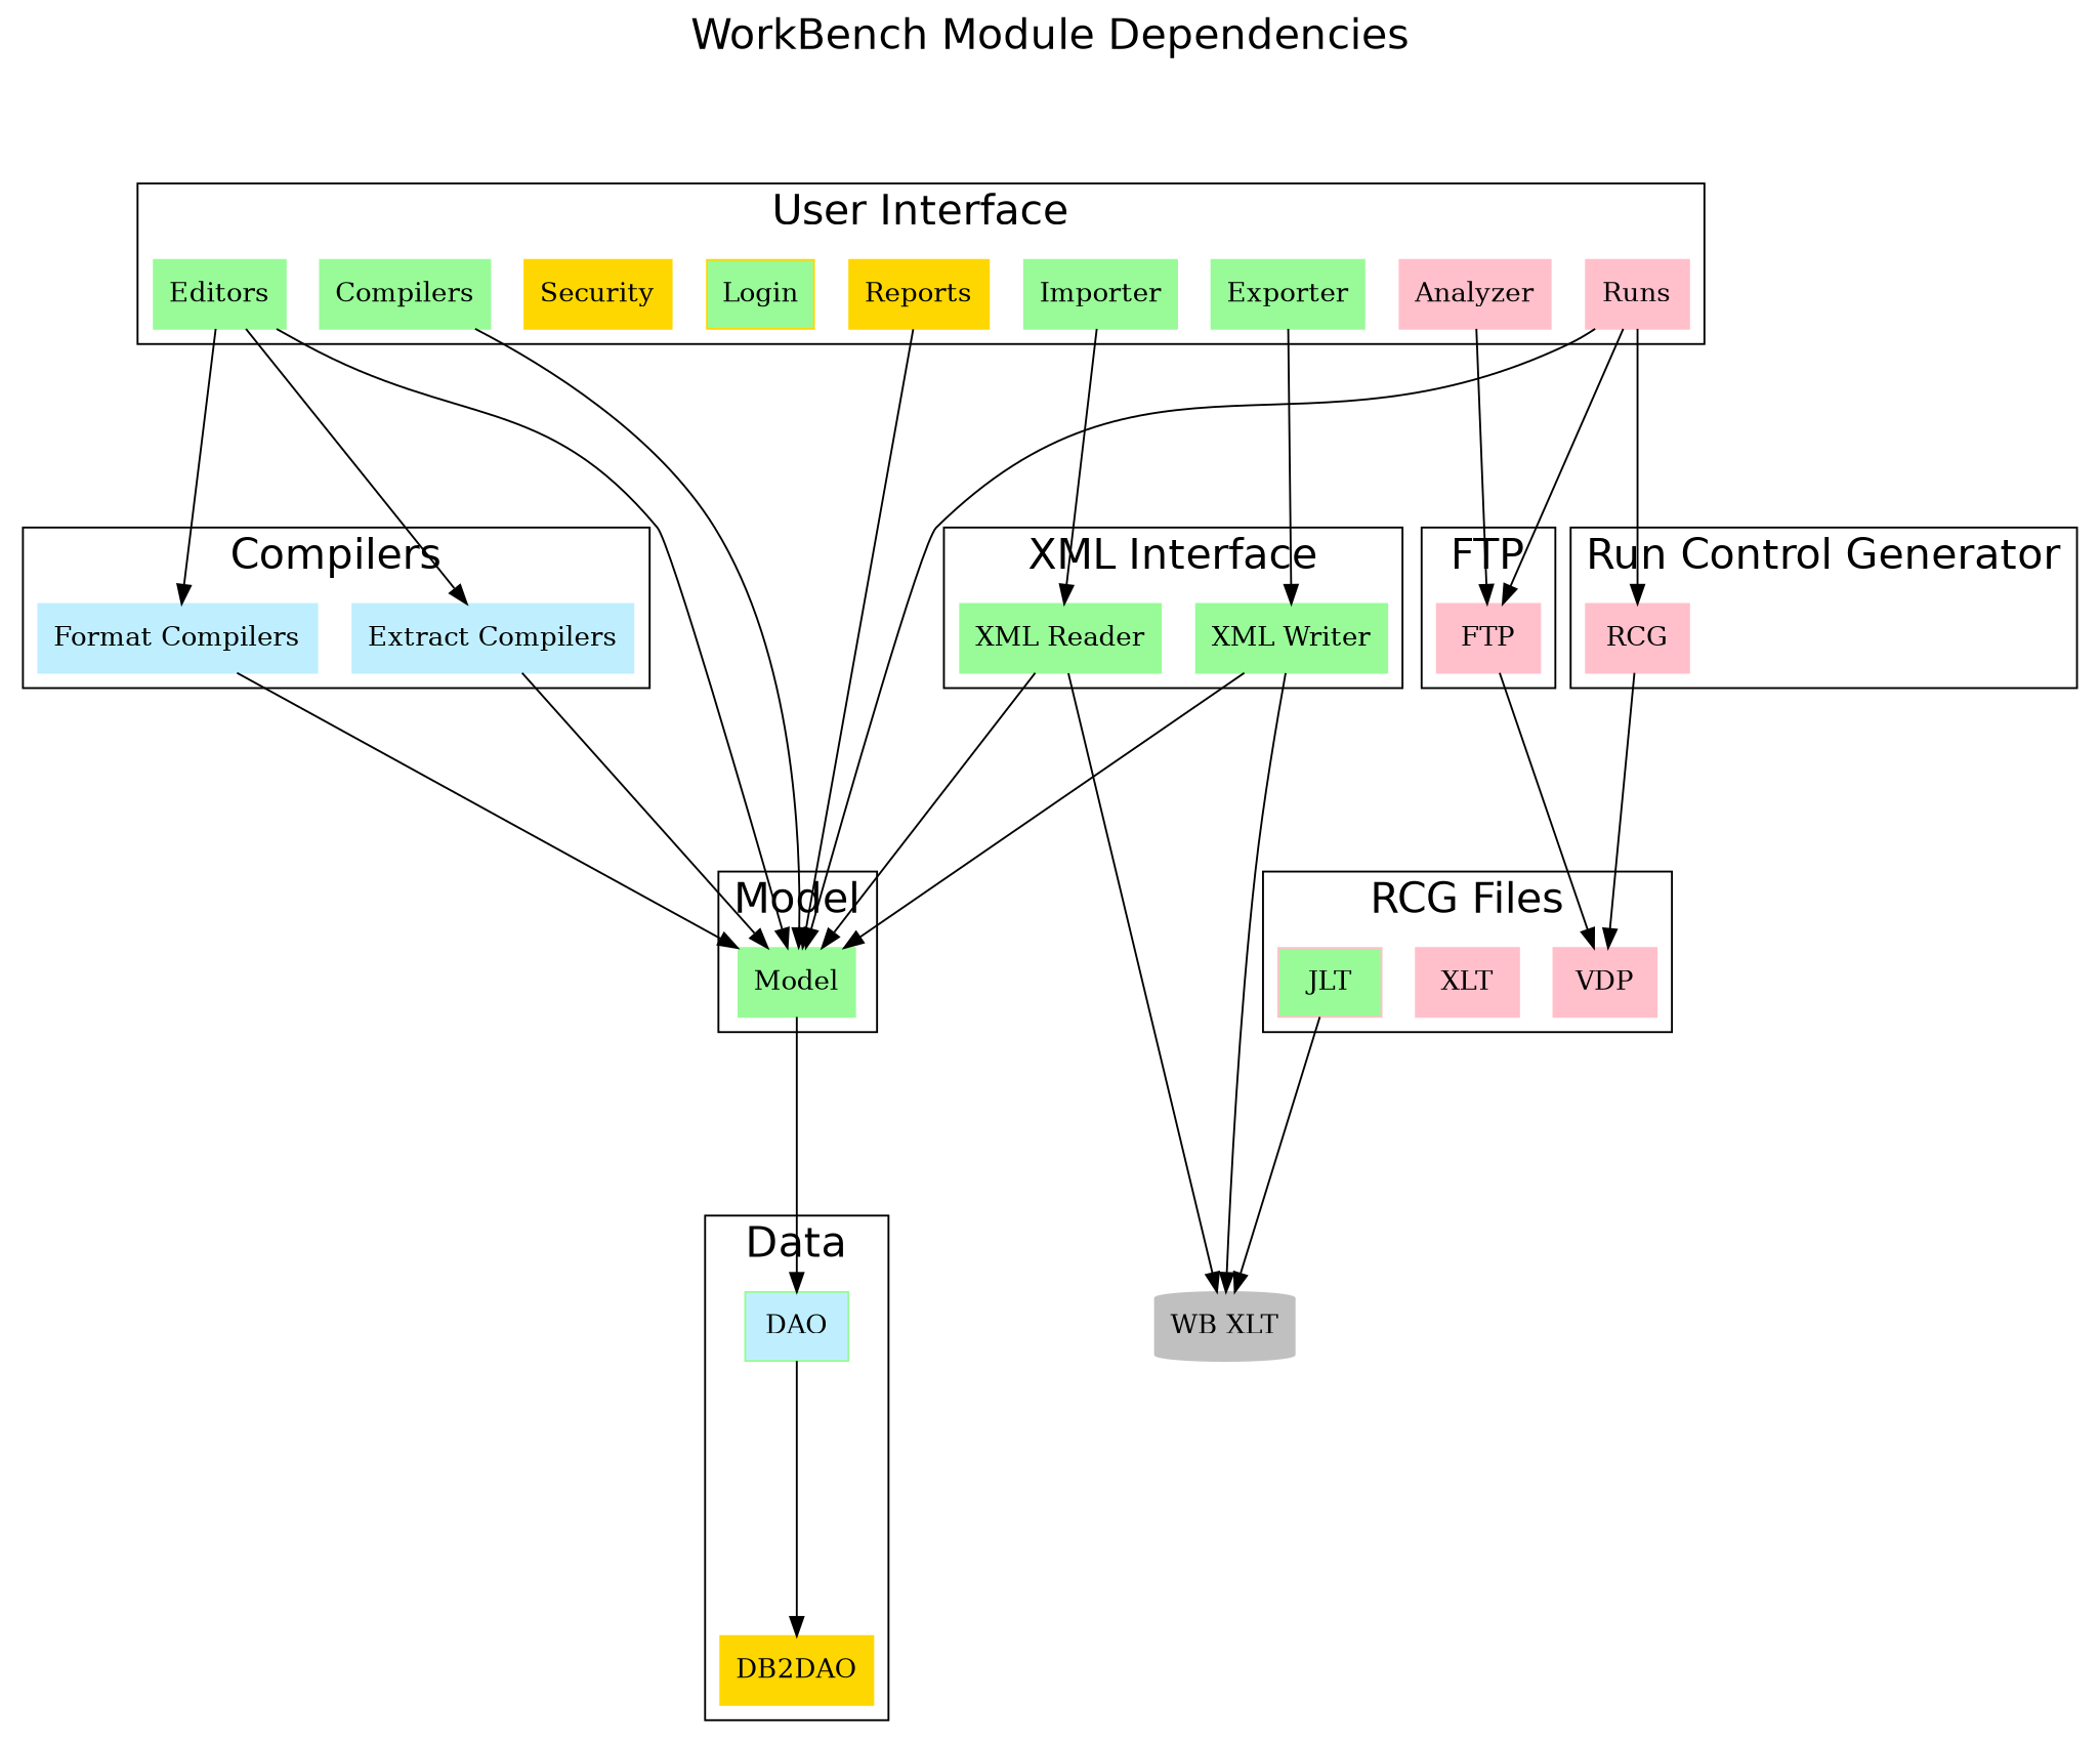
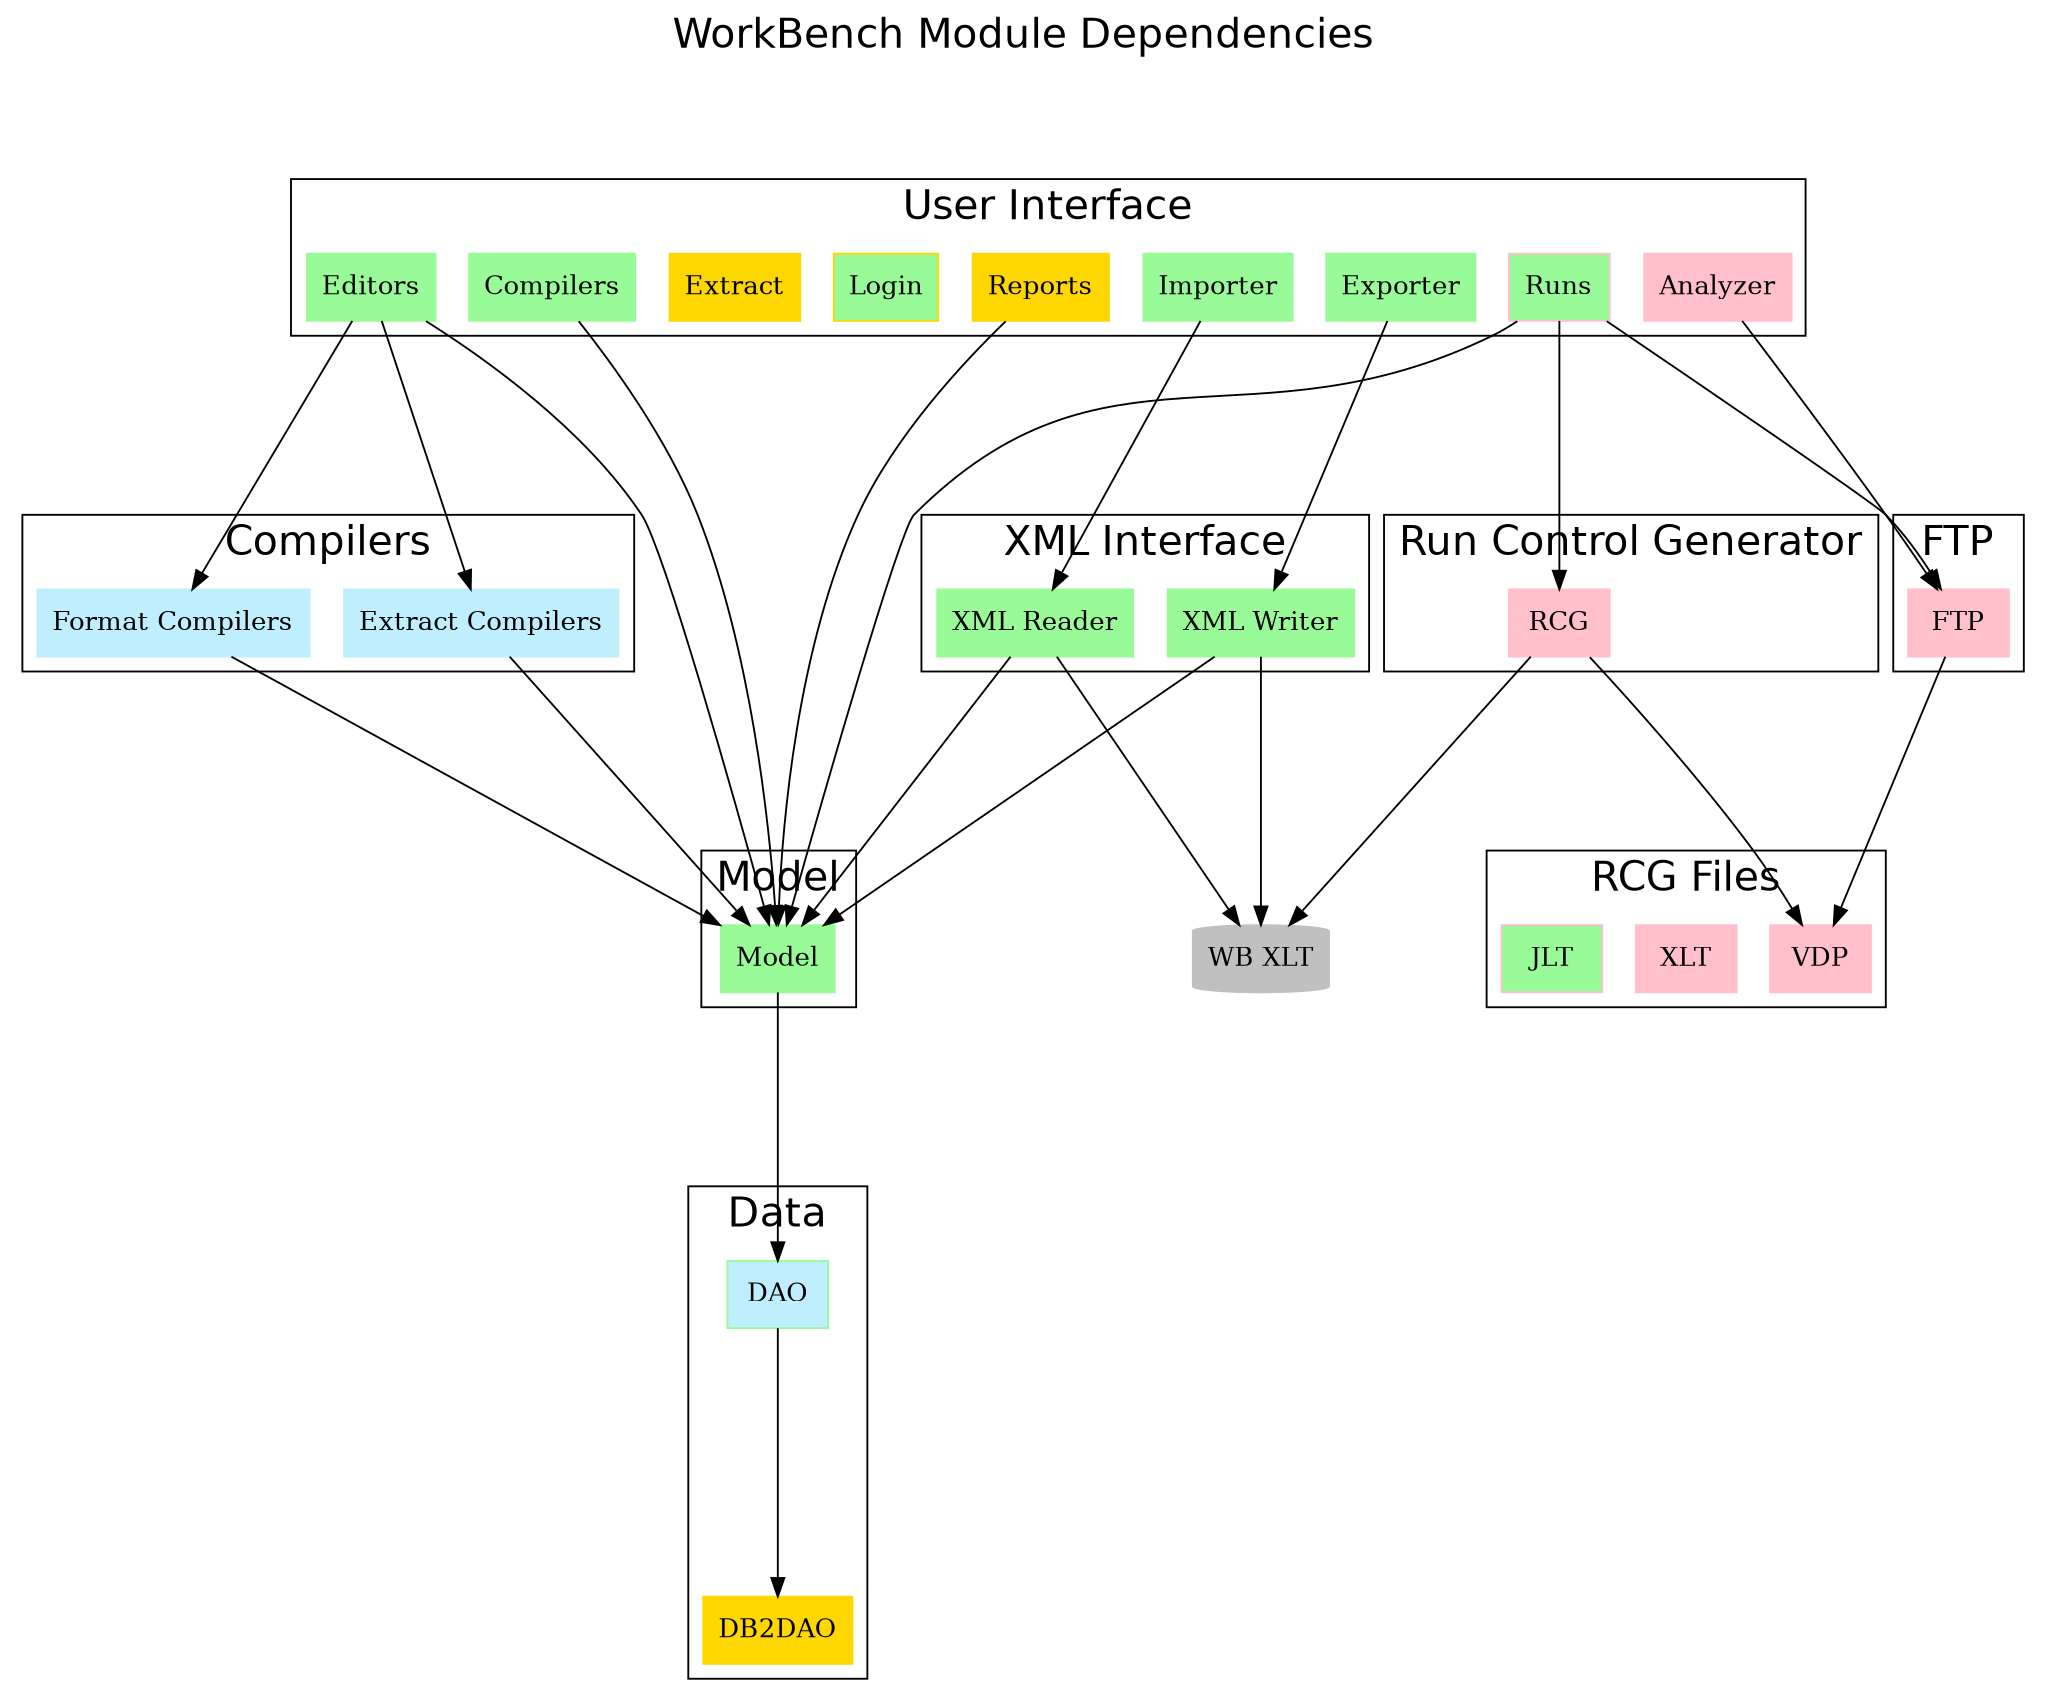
  digraph {
    compound=true
    fontname=Helvetica
    fontsize=22
    label="WorkBench Module Dependencies\n\n\n"
    labeljust=center
    labelloc=t
    rankdir=TB
    ranksep="2 equally"
    node [color=PaleGreen shape=rect style=filled]
    n1 [label=Editors]
    n2 [label=Compilers]
    n3 [color=gold label=Reports]
    n4 [label=Importer]
    n5 [label=Exporter]
    n6 [color=gold fillcolor=PaleGreen label=Login]
-   n7 [color=gold label=Security]
+   n7 [color=gold label=Extract]
    n8 [color=pink label=Analyzer]
-   n9 [color=pink label=Runs]
+   n9 [color=pink label=Runs fillcolor=PaleGreen]
    n10 [color=lightblue1 label="Extract Compilers"]
    n11 [color=lightblue1 label="Format Compilers"]
    n12 [fillcolor=lightblue1 label=DAO]
    n13 [color=gold label=DB2DAO]
    n14 [label=Model]
    n15 [label="XML Reader"]
    n16 [label="XML Writer"]
    n17 [color=pink label=FTP]
    n18 [color=pink label=RCG]
    n19 [color=pink label=VDP]
    n20 [color=pink label=XLT]
    n21 [color=pink fillcolor=PaleGreen label=JLT]
    n22 [color=grey label="WB XLT" shape=cylinder]
    subgraph cluster_1 {
      label="User Interface"
      n1
      n2
      n3
      n4
      n5
      n6
      n7
      n8
      n9
    }
    subgraph cluster_2 {
      label=Compilers
      n10
      n11
    }
    subgraph cluster_3 {
      label=Data
      n12
      n13
    }
    subgraph cluster_4 {
      label=Model
      n14
    }
    subgraph cluster_5 {
      label="XML Interface"
      n15
      n16
    }
    subgraph cluster_6 {
      label=FTP
      n17
    }
    subgraph cluster_7 {
      label="Run Control Generator"
      n18
    }
    subgraph cluster_8 {
      label="RCG Files"
      n19
      n20
      n21
    }
    n1 -> n10
    n1 -> n11
    n1 -> n14
    n2 -> n14
    n3 -> n14
    n4 -> n15
    n5 -> n16
    n8 -> n17
    n9 -> n14
    n9 -> n17
    n9 -> n18
    n10 -> n14
    n11 -> n14
    n12 -> n13
    n14 -> n12
    n15 -> n14
    n15 -> n22
    n16 -> n14
    n16 -> n22
    n17 -> n19
    n18 -> n19
-   n21 -> n22
+   n18 -> n22
  }
